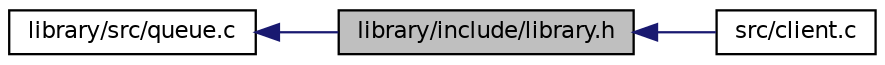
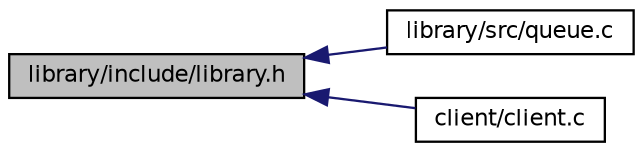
  digraph {
    rankdir=LR
    node [color=black fillcolor=white fontname=Helvetica fontsize=10 shape=record style=filled]
    edge [color=midnightblue dir=back fontname=Helvetica fontsize=10 labelfontname=Helvetica labelfontsize=10 style=solid]
    n1 [fillcolor=grey75 fontcolor=black height=0.2 label="library/include/library.h" width=0.4]
    n2 [height=0.2 label="library/src/queue.c" width=0.4]
-   n3 [height=0.2 label="src/client.c" width=0.4]
-   n2 -> n1
+   n3 [height=0.2 label="client/client.c" width=0.4]
+   n1 -> n2
    n1 -> n3
  }
